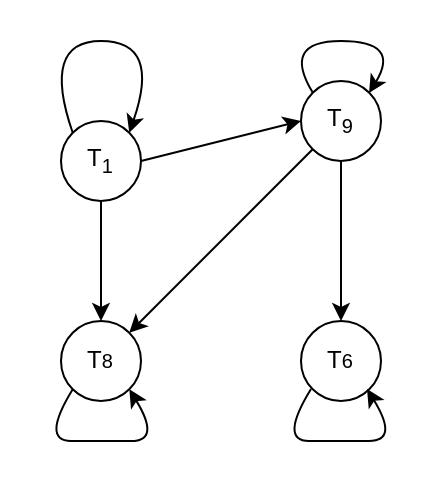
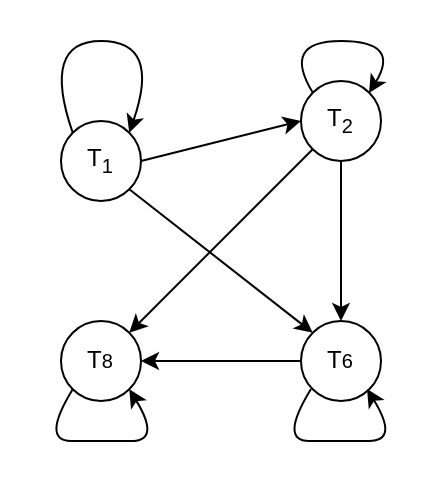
  <mxCell id="0" />
  <mxCell id="1" parent="0" />
  <mxCell id="2" value="T&lt;sub&gt;1&lt;/sub&gt;" style="ellipse;whiteSpace=wrap;html=1;aspect=fixed;" parent="1" vertex="1"><mxGeometry x="30" y="60" width="40" height="40" as="geometry" /></mxCell>
- <mxCell id="3" value="T&lt;sub&gt;9&lt;/sub&gt;" style="ellipse;whiteSpace=wrap;html=1;aspect=fixed;" parent="1" vertex="1"><mxGeometry x="150" y="40" width="40" height="40" as="geometry" /></mxCell>
+ <mxCell id="3" value="T&lt;sub&gt;2&lt;/sub&gt;" style="ellipse;whiteSpace=wrap;html=1;aspect=fixed;" parent="1" vertex="1"><mxGeometry x="150" y="40" width="40" height="40" as="geometry" /></mxCell>
  <mxCell id="4" value="T&lt;span style=&quot;font-size: 10px;&quot;&gt;8&lt;/span&gt;" style="ellipse;whiteSpace=wrap;html=1;aspect=fixed;" parent="1" vertex="1"><mxGeometry x="30" y="160" width="40" height="40" as="geometry" /></mxCell>
  <mxCell id="5" value="T&lt;span style=&quot;font-size: 10px;&quot;&gt;6&lt;/span&gt;" style="ellipse;whiteSpace=wrap;html=1;aspect=fixed;" parent="1" vertex="1"><mxGeometry x="150" y="160" width="40" height="40" as="geometry" /></mxCell>
  <mxCell id="6" value="" style="endArrow=classic;html=1;rounded=0;exitX=1;exitY=0.5;exitDx=0;exitDy=0;entryX=0;entryY=0.5;entryDx=0;entryDy=0;" parent="1" source="2" target="3" edge="1"><mxGeometry width="50" height="50" relative="1" as="geometry"><mxPoint x="300" y="540" as="sourcePoint" /><mxPoint x="350" y="490" as="targetPoint" /></mxGeometry></mxCell>
- <mxCell id="9" value="" style="endArrow=classic;html=1;rounded=0;exitX=0.5;exitY=1;exitDx=0;exitDy=0;" parent="1" source="2" target="4" edge="1"><mxGeometry width="50" height="50" relative="1" as="geometry"><mxPoint x="74" y="84" as="sourcePoint" /><mxPoint x="166" y="176" as="targetPoint" /></mxGeometry></mxCell>
+ <mxCell id="7" value="" style="endArrow=classic;html=1;rounded=0;exitX=0;exitY=0.5;exitDx=0;exitDy=0;entryX=1;entryY=0.5;entryDx=0;entryDy=0;" parent="1" source="5" target="4" edge="1"><mxGeometry width="50" height="50" relative="1" as="geometry"><mxPoint x="80" y="70" as="sourcePoint" /><mxPoint x="160" y="70" as="targetPoint" /></mxGeometry></mxCell>
+ <mxCell id="8" value="" style="endArrow=classic;html=1;rounded=0;exitX=1;exitY=1;exitDx=0;exitDy=0;entryX=0;entryY=0;entryDx=0;entryDy=0;" parent="1" source="2" target="5" edge="1"><mxGeometry width="50" height="50" relative="1" as="geometry"><mxPoint x="160" y="190" as="sourcePoint" /><mxPoint x="80" y="190" as="targetPoint" /></mxGeometry></mxCell>
  <mxCell id="10" value="" style="endArrow=classic;html=1;rounded=0;exitX=0.5;exitY=1;exitDx=0;exitDy=0;entryX=0.5;entryY=0;entryDx=0;entryDy=0;" parent="1" source="3" target="5" edge="1"><mxGeometry width="50" height="50" relative="1" as="geometry"><mxPoint x="74" y="84" as="sourcePoint" /><mxPoint x="166" y="176" as="targetPoint" /></mxGeometry></mxCell>
  <mxCell id="11" value="" style="endArrow=classic;html=1;rounded=0;exitX=0;exitY=1;exitDx=0;exitDy=0;entryX=1;entryY=0;entryDx=0;entryDy=0;" parent="1" source="3" target="4" edge="1"><mxGeometry width="50" height="50" relative="1" as="geometry"><mxPoint x="180" y="90" as="sourcePoint" /><mxPoint x="180" y="170" as="targetPoint" /></mxGeometry></mxCell>
  <mxCell id="12" value="" style="curved=1;endArrow=classic;html=1;rounded=0;exitX=0;exitY=0;exitDx=0;exitDy=0;entryX=1;entryY=0;entryDx=0;entryDy=0;" parent="1" source="2" target="2" edge="1"><mxGeometry width="50" height="50" relative="1" as="geometry"><mxPoint x="-10" y="20" as="sourcePoint" /><mxPoint x="40" y="-30" as="targetPoint" /><Array as="points"><mxPoint x="20" y="20" /><mxPoint x="80" y="20" /></Array></mxGeometry></mxCell>
  <mxCell id="13" value="" style="curved=1;endArrow=classic;html=1;rounded=0;exitX=0;exitY=0;exitDx=0;exitDy=0;entryX=1;entryY=0;entryDx=0;entryDy=0;" parent="1" edge="1"><mxGeometry width="50" height="50" relative="1" as="geometry"><mxPoint x="156" y="46" as="sourcePoint" /><mxPoint x="184" y="46" as="targetPoint" /><Array as="points"><mxPoint x="140" y="20" /><mxPoint x="200" y="20" /></Array></mxGeometry></mxCell>
  <mxCell id="14" value="" style="curved=1;endArrow=classic;html=1;rounded=0;exitX=0;exitY=1;exitDx=0;exitDy=0;entryX=1;entryY=1;entryDx=0;entryDy=0;" parent="1" source="4" target="4" edge="1"><mxGeometry width="50" height="50" relative="1" as="geometry"><mxPoint x="26" y="246" as="sourcePoint" /><mxPoint x="54" y="246" as="targetPoint" /><Array as="points"><mxPoint x="20" y="220" /><mxPoint x="50" y="220" /><mxPoint x="80" y="220" /></Array></mxGeometry></mxCell>
  <mxCell id="15" value="" style="curved=1;endArrow=classic;html=1;rounded=0;exitX=0;exitY=1;exitDx=0;exitDy=0;entryX=1;entryY=1;entryDx=0;entryDy=0;" parent="1" edge="1"><mxGeometry width="50" height="50" relative="1" as="geometry"><mxPoint x="155" y="194" as="sourcePoint" /><mxPoint x="183" y="194" as="targetPoint" /><Array as="points"><mxPoint x="139" y="220" /><mxPoint x="169" y="220" /><mxPoint x="199" y="220" /></Array></mxGeometry></mxCell>
